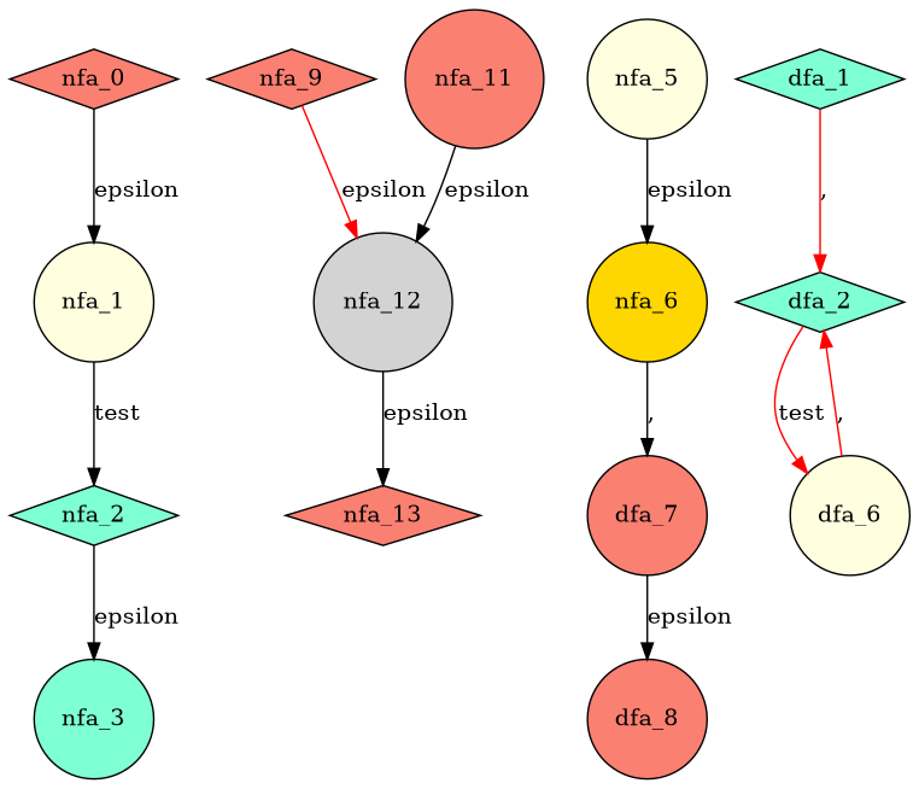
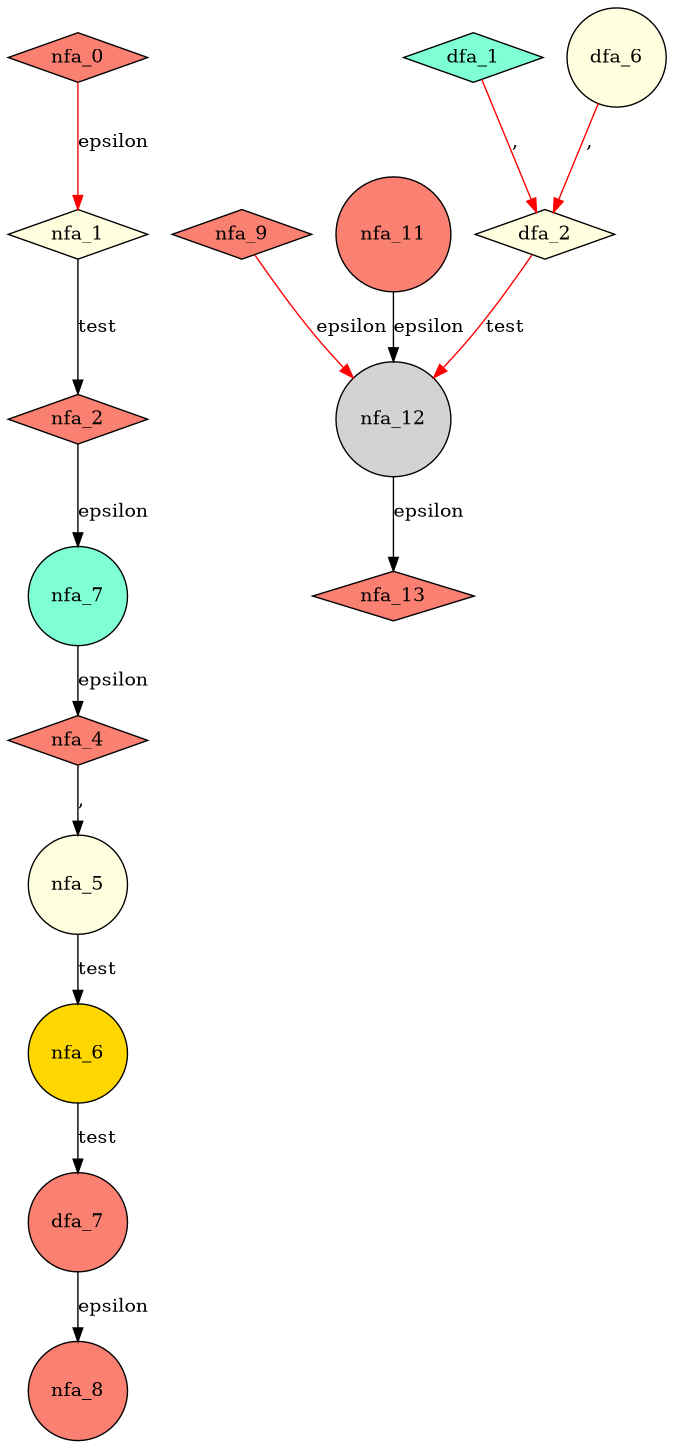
  digraph {
    node [fillcolor=salmon shape=circle style=filled]
    nfa_0 [shape=diamond]
-   nfa_1 [fillcolor=lightyellow]
-   nfa_2 [fillcolor=aquamarine shape=diamond]
-   nfa_3 [fillcolor=aquamarine]
+   nfa_1 [fillcolor=lightyellow shape=diamond]
+   nfa_2 [shape=diamond]
+   nfa_3 [fillcolor=aquamarine label=nfa_7]
+   nfa_4 [shape=diamond]
    nfa_9 [shape=diamond]
    nfa_5 [fillcolor=lightyellow]
    nfa_6 [fillcolor=gold]
    n9 [label=dfa_7]
-   nfa_8 [label=dfa_8]
+   nfa_8
    nfa_12 [fillcolor=lightgrey]
    nfa_11
    nfa_13 [shape=diamond]
    dfa_1 [fillcolor=aquamarine shape=diamond]
-   dfa_2 [fillcolor=aquamarine shape=diamond]
+   dfa_2 [fillcolor=lightyellow shape=diamond]
    n16 [fillcolor=lightyellow label=dfa_6]
    subgraph sub_1 {
      nfa_0
      nfa_1
      nfa_2
      nfa_3
+     nfa_4
      nfa_9
      nfa_5
      nfa_6
      n9
      nfa_8
      nfa_12
      nfa_11
      nfa_13
    }
    subgraph sub_2 {
      dfa_1
      dfa_2
      n16
    }
-   nfa_0 -> nfa_1 [label=epsilon]
+   nfa_0 -> nfa_1 [label=epsilon color=red]
    nfa_1 -> nfa_2 [label=test]
    nfa_2 -> nfa_3 [label=epsilon]
+   nfa_3 -> nfa_4 [label=epsilon]
+   nfa_4 -> nfa_5 [label=","]
    nfa_9 -> nfa_12 [color=red label=epsilon]
-   nfa_5 -> nfa_6 [label=epsilon]
-   nfa_6 -> n9 [label=","]
+   nfa_5 -> nfa_6 [label=test]
+   nfa_6 -> n9 [label=test]
    n9 -> nfa_8 [label=epsilon]
    nfa_12 -> nfa_13 [label=epsilon]
    nfa_11 -> nfa_12 [label=epsilon]
    dfa_1 -> dfa_2 [color=red label=","]
-   dfa_2 -> n16 [color=red label=test]
+   dfa_2 -> nfa_12 [color=red label=test]
    n16 -> dfa_2 [color=red label=","]
  }
